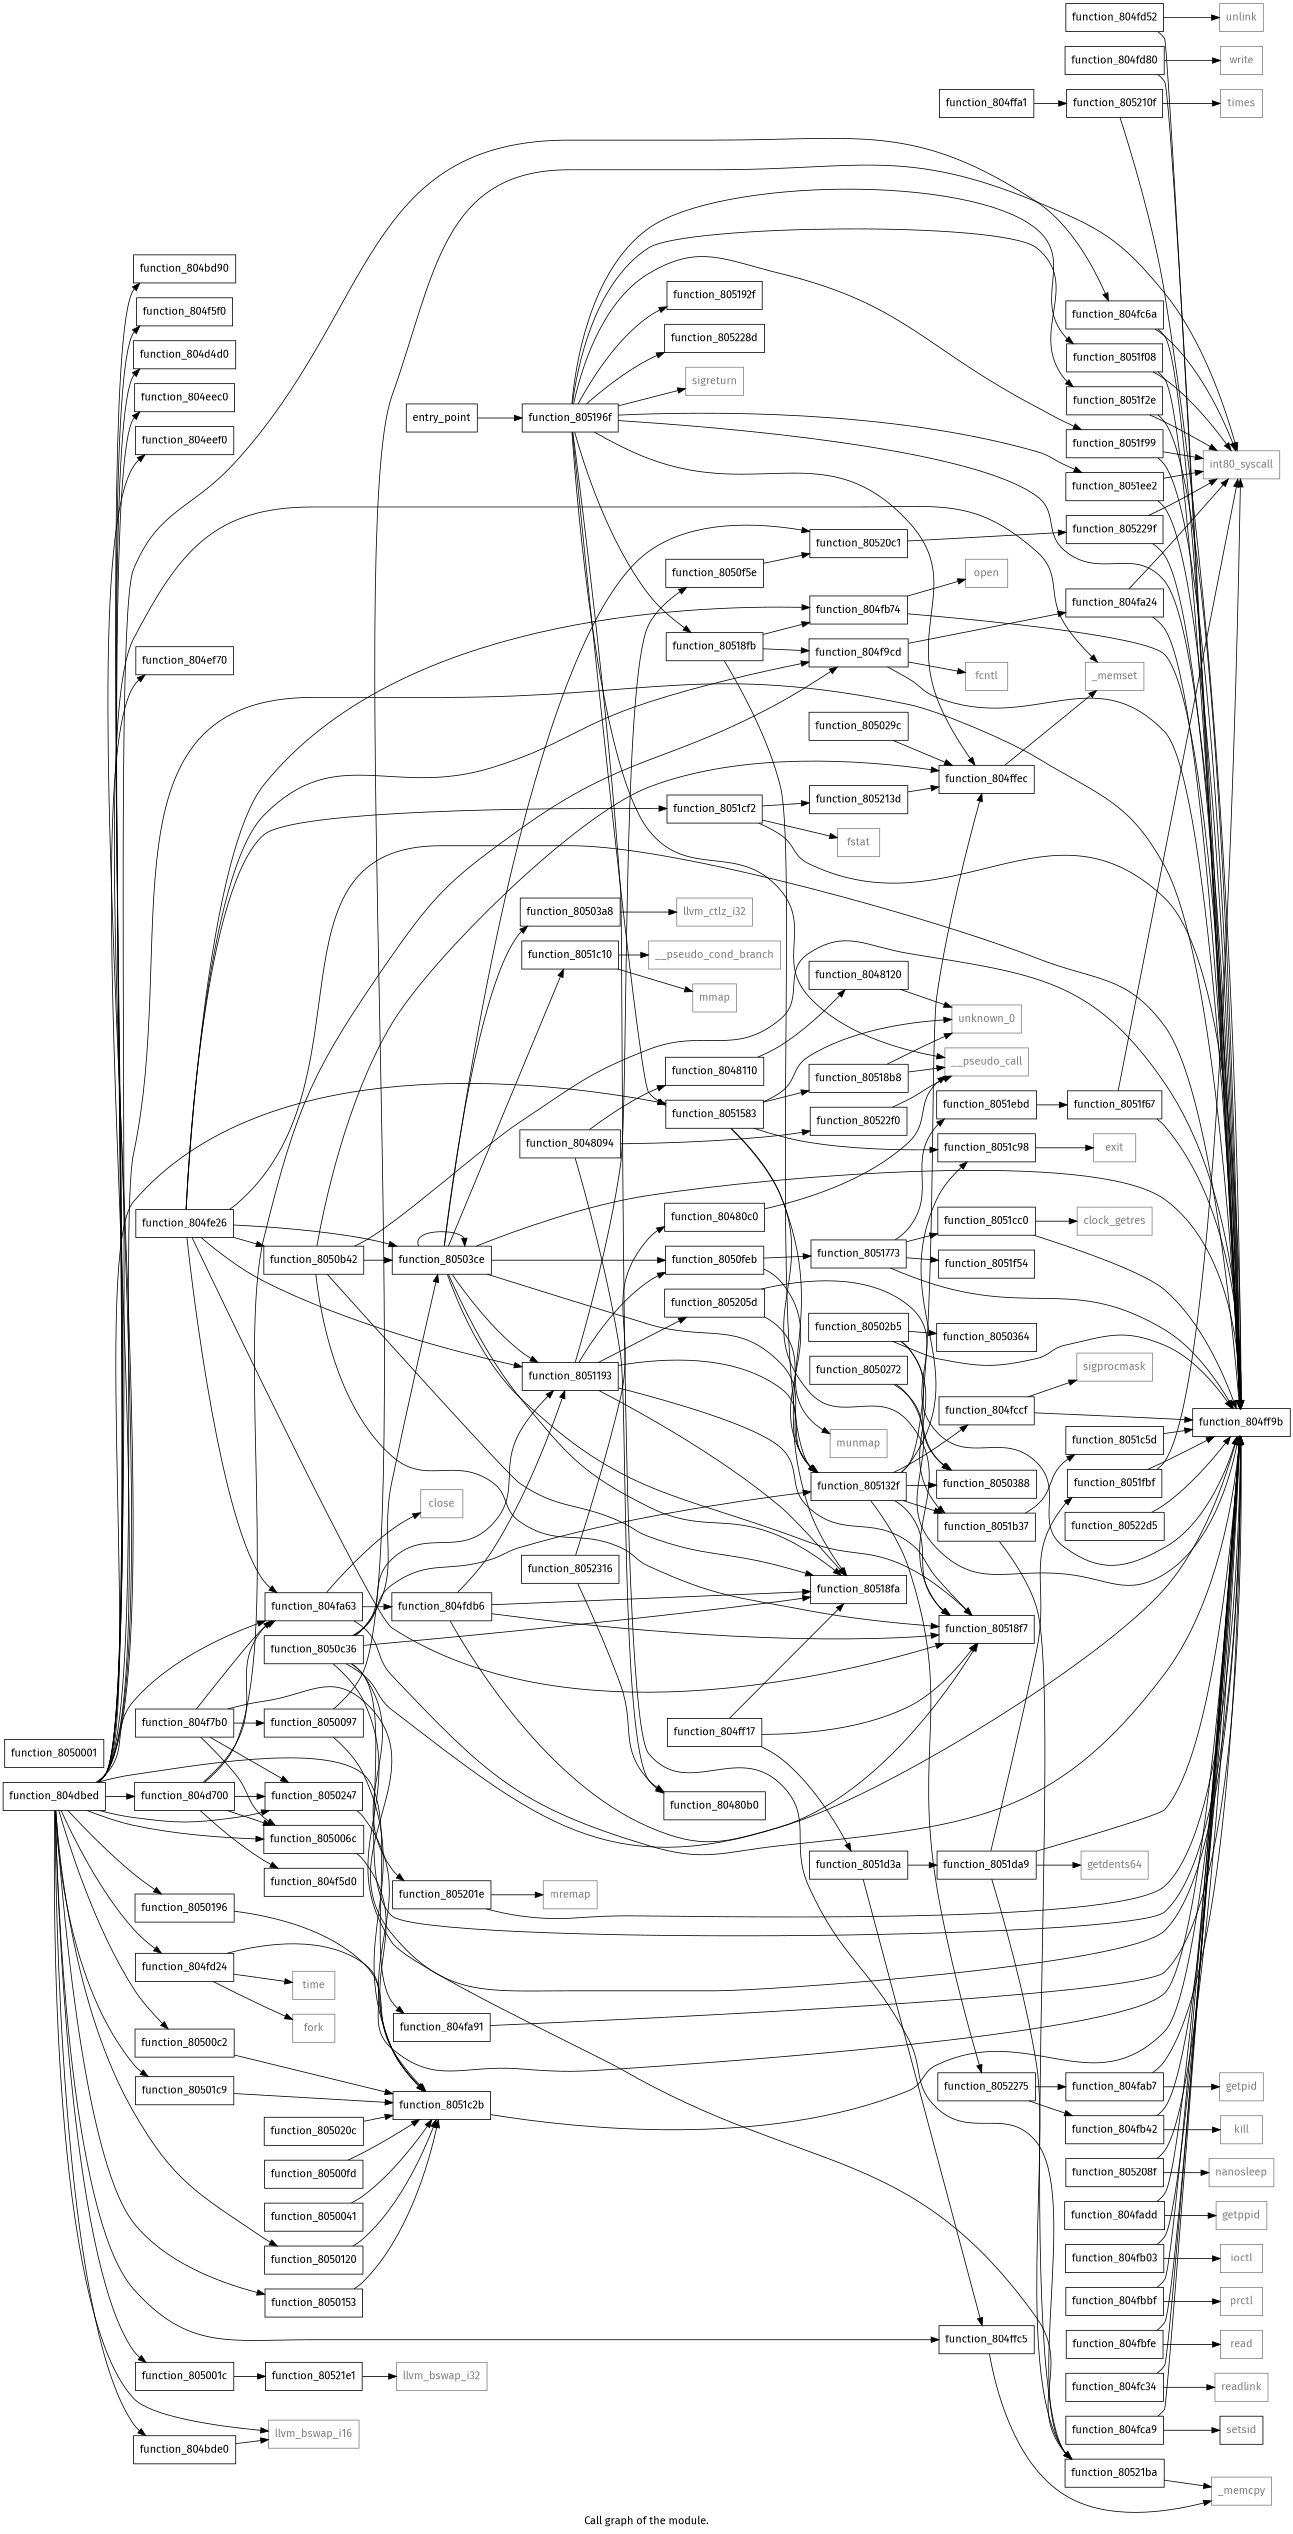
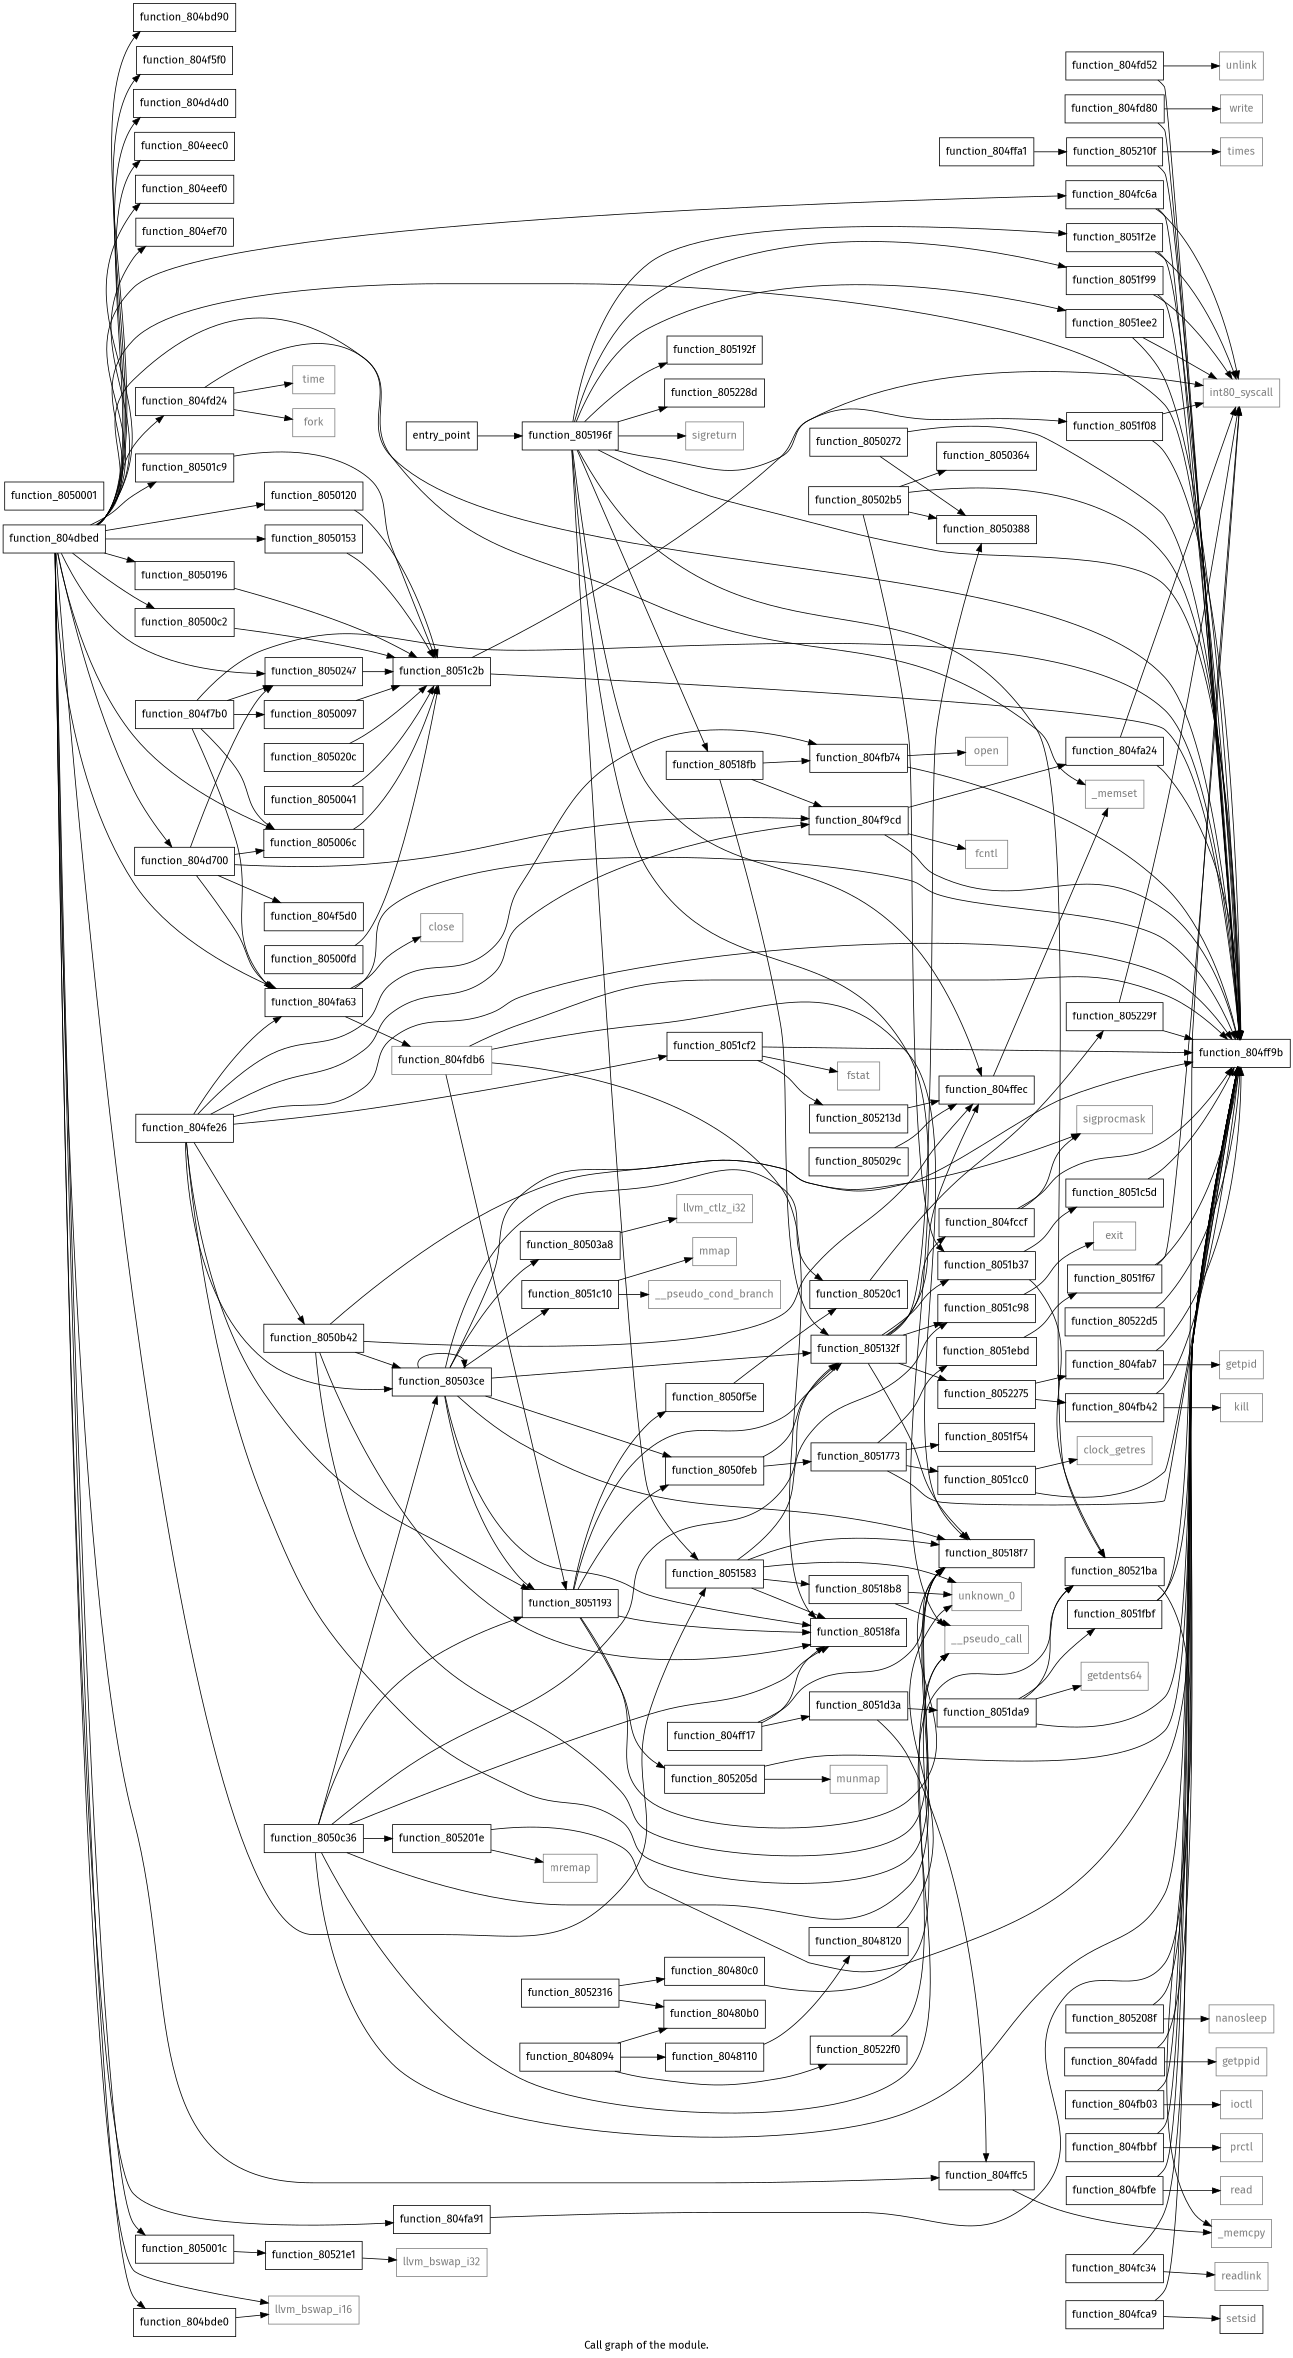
  digraph {
    fontname="Fira Sans"
    label="Call graph of the module."
    rankdir=LR
    node [fontname="Fira Sans" shape=record]
    edge [fontname="Fira Sans"]
    n1 [label="{function_804fd24}"]
    n2 [label="{function_804ff9b}"]
    n3 [color=gray50 fontcolor=gray50 label="{time}"]
    n4 [color=gray50 fontcolor=gray50 label="{fork}"]
    n5 [label="{function_804fccf}"]
    n6 [color=gray50 fontcolor=gray50 label="{sigprocmask}"]
    n7 [label="{function_8050120}"]
    n8 [label="{function_8051c2b}"]
    n9 [color=gray50 fontcolor=gray50 label="{int80_syscall}"]
    n10 [label="{function_8051193}"]
    n11 [label="{function_805132f}"]
    n12 [label="{function_80518f7}"]
    n13 [label="{function_80518fa}"]
    n14 [label="{function_8050f5e}"]
    n15 [label="{function_805205d}"]
    n16 [label="{function_8050feb}"]
    n17 [label="{function_8051b37}"]
    n18 [label="{function_8050388}"]
    n19 [label="{function_804ffec}"]
    n20 [label="{function_8051c98}"]
    n21 [label="{function_8052275}"]
    n22 [label="{function_80520c1}"]
    n23 [color=gray50 fontcolor=gray50 label="{munmap}"]
    n24 [label="{function_8051773}"]
    n25 [label="{function_8050153}"]
    n26 [label="{function_804fd52}"]
    n27 [color=gray50 fontcolor=gray50 label="{unlink}"]
    n28 [label="{function_8051c5d}"]
    n29 [label="{function_80521ba}"]
    n30 [color=gray50 fontcolor=gray50 label="{_memcpy}"]
    n31 [label="{function_804fd80}"]
    n32 [color=gray50 fontcolor=gray50 label="{write}"]
-   n33 [label="{function_804fdb6}"]
+   n33 [label="{function_804fdb6}" color=gray50]
    n34 [label="{function_804fa63}"]
    n35 [color=gray50 fontcolor=gray50 label="{close}"]
    n36 [label="{function_804fe26}"]
    n37 [label="{function_80503ce}"]
    n38 [label="{function_8050b42}"]
    n39 [label="{function_8051cf2}"]
    n40 [label="{function_804f9cd}"]
    n41 [label="{function_804fb74}"]
    n42 [label="{function_80503a8}"]
    n43 [label="{function_8051c10}"]
    n44 [label="{function_805213d}"]
    n45 [color=gray50 fontcolor=gray50 label="{fstat}"]
    n46 [color=gray50 fontcolor=gray50 label="{fcntl}"]
    n47 [label="{function_804fa24}"]
    n48 [color=gray50 fontcolor=gray50 label="{open}"]
    n49 [label="{function_804ff17}"]
    n50 [label="{function_8051d3a}"]
    n51 [label="{function_804ffc5}"]
    n52 [label="{function_8051da9}"]
    n53 [label="{function_8050364}"]
    n54 [label="{function_804ffa1}"]
    n55 [label="{function_805210f}"]
    n56 [color=gray50 fontcolor=gray50 label="{times}"]
    n57 [label="{function_805192f}"]
    n58 [color=gray50 fontcolor=gray50 label="{_memset}"]
    n59 [color=gray50 fontcolor=gray50 label="{exit}"]
    n60 [label="{function_804fab7}"]
    n61 [label="{function_804fb42}"]
    n62 [label="{function_8050196}"]
    n63 [label="{function_80501c9}"]
    n64 [label="{function_8050001}"]
    n65 [label="{function_805001c}"]
    n66 [label="{function_80521e1}"]
    n67 [color=gray50 fontcolor=gray50 label="{llvm_bswap_i32}"]
    n68 [color=gray50 fontcolor=gray50 label="{llvm_ctlz_i32}"]
    n69 [label="{function_8051583}"]
    n70 [label="{function_80518b8}"]
    n71 [color=gray50 fontcolor=gray50 label="{unknown_0}"]
    n72 [color=gray50 fontcolor=gray50 label="{__pseudo_call}"]
    n73 [label="{function_805020c}"]
    n74 [label="{function_8051cc0}"]
    n75 [label="{function_8051ebd}"]
    n76 [label="{function_8051f54}"]
    n77 [color=gray50 fontcolor=gray50 label="{clock_getres}"]
    n78 [label="{function_8051f67}"]
    n79 [label="{function_8050247}"]
    n80 [color=gray50 fontcolor=gray50 label="{mmap}"]
    n81 [color=gray50 fontcolor=gray50 label="{__pseudo_cond_branch}"]
    n82 [label="{function_805229f}"]
    n83 [label="{function_8050041}"]
    n84 [label="{function_8050097}"]
    n85 [label="{function_8050272}"]
    n86 [label="{function_805029c}"]
    n87 [label="{function_805006c}"]
    n88 [label="{function_805196f}"]
    n89 [label="{function_80518fb}"]
    n90 [label="{function_8051ee2}"]
    n91 [label="{function_8051f08}"]
    n92 [label="{function_8051f2e}"]
    n93 [label="{function_8051f99}"]
    n94 [label="{function_805228d}"]
    n95 [color=gray50 fontcolor=gray50 label="{sigreturn}"]
    n96 [label="{function_80500c2}"]
    n97 [label="{function_80502b5}"]
    n98 [label="{function_8050c36}"]
    n99 [label="{function_805201e}"]
    n100 [color=gray50 fontcolor=gray50 label="{mremap}"]
    n101 [label="{function_80500fd}"]
    n102 [label="{function_8051fbf}"]
    n103 [color=gray50 fontcolor=gray50 label="{getdents64}"]
    n104 [label="{function_805208f}"]
    n105 [color=gray50 fontcolor=gray50 label="{nanosleep}"]
    n106 [color=gray50 fontcolor=gray50 label="{getpid}"]
    n107 [color=gray50 fontcolor=gray50 label="{kill}"]
    n108 [label="{function_80522d5}"]
    n109 [label="{function_80522f0}"]
    n110 [label="{function_8052316}"]
    n111 [label="{function_80480b0}"]
    n112 [label="{function_80480c0}"]
    n113 [color=gray50 fontcolor=gray50 label="{llvm_bswap_i16}"]
    n114 [color=gray50 fontcolor=gray50 label="{getppid}"]
    n115 [color=gray50 fontcolor=gray50 label="{ioctl}"]
    n116 [color=gray50 fontcolor=gray50 label="{prctl}"]
    n117 [color=gray50 fontcolor=gray50 label="{read}"]
    n118 [color=gray50 fontcolor=gray50 label="{readlink}"]
    n119 [color=black fontcolor=gray50 label="{setsid}"]
    n120 [label="{function_8048094}"]
    n121 [label="{function_8048110}"]
    n122 [label="{function_8048120}"]
    n123 [label="{entry_point}"]
    n124 [label="{function_804bd90}"]
    n125 [label="{function_804f5f0}"]
    n126 [label="{function_804bde0}"]
    n127 [label="{function_804d4d0}"]
    n128 [label="{function_804d700}"]
    n129 [label="{function_804f5d0}"]
    n130 [label="{function_804dbed}"]
    n131 [label="{function_804eec0}"]
    n132 [label="{function_804eef0}"]
    n133 [label="{function_804ef70}"]
    n134 [label="{function_804fa91}"]
    n135 [label="{function_804fc6a}"]
    n136 [label="{function_804f7b0}"]
    n137 [label="{function_804fadd}"]
    n138 [label="{function_804fb03}"]
    n139 [label="{function_804fbbf}"]
    n140 [label="{function_804fbfe}"]
    n141 [label="{function_804fc34}"]
    n142 [label="{function_804fca9}"]
    n1 -> n2
    n1 -> n3
    n1 -> n4
    n5 -> n2
    n5 -> n6
    n7 -> n8
    n8 -> n2
-   n84 -> n9
+   n8 -> n9
    n10 -> n11
    n10 -> n12
    n10 -> n13
    n10 -> n14
    n10 -> n15
    n10 -> n16
    n11 -> n5
    n11 -> n12
    n11 -> n17
    n11 -> n18
    n11 -> n19
    n11 -> n20
    n11 -> n21
    n14 -> n22
    n15 -> n2
    n15 -> n23
    n16 -> n11
    n16 -> n24
    n17 -> n28
    n17 -> n29
    n19 -> n58
    n20 -> n59
    n21 -> n60
    n21 -> n61
    n22 -> n82
    n24 -> n2
    n24 -> n74
    n24 -> n75
    n24 -> n76
    n25 -> n8
    n26 -> n2
    n26 -> n27
    n28 -> n2
    n29 -> n30
    n31 -> n2
    n31 -> n32
    n33 -> n2
    n33 -> n10
    n33 -> n12
    n33 -> n13
    n34 -> n2
    n34 -> n33
    n34 -> n35
    n36 -> n2
    n36 -> n10
    n36 -> n12
    n36 -> n34
    n36 -> n37
    n36 -> n38
    n36 -> n39
    n36 -> n40
    n36 -> n41
    n37 -> n2
    n37 -> n10
    n37 -> n11
    n37 -> n12
    n37 -> n13
    n37 -> n16
    n37 -> n22
    n37 -> n37
    n37 -> n42
    n37 -> n43
-   n38 -> n2
+   n38 -> n6
    n38 -> n12
    n38 -> n13
    n38 -> n19
    n38 -> n37
    n39 -> n2
    n39 -> n44
    n39 -> n45
    n40 -> n2
    n40 -> n46
    n40 -> n47
    n41 -> n2
    n41 -> n48
    n42 -> n68
    n43 -> n80
    n43 -> n81
    n44 -> n19
    n47 -> n2
    n47 -> n9
    n49 -> n12
    n49 -> n13
    n49 -> n50
    n50 -> n51
    n50 -> n52
    n51 -> n30
    n52 -> n2
    n52 -> n29
    n52 -> n102
    n52 -> n103
    n54 -> n55
    n55 -> n2
    n55 -> n56
    n60 -> n2
    n60 -> n106
    n61 -> n2
    n61 -> n107
    n62 -> n8
    n63 -> n8
    n65 -> n66
    n66 -> n67
    n69 -> n12
    n69 -> n13
    n69 -> n20
    n69 -> n70
    n69 -> n71
    n70 -> n71
    n70 -> n72
    n73 -> n8
    n74 -> n2
    n74 -> n77
    n75 -> n78
    n78 -> n2
    n78 -> n9
    n79 -> n8
    n82 -> n2
    n82 -> n9
    n83 -> n8
    n84 -> n8
    n85 -> n2
    n85 -> n18
    n86 -> n19
    n87 -> n8
    n88 -> n2
    n88 -> n19
    n88 -> n29
    n88 -> n57
    n88 -> n69
    n88 -> n72
    n88 -> n89
    n88 -> n90
    n88 -> n91
    n88 -> n92
    n88 -> n93
    n88 -> n94
    n88 -> n95
    n89 -> n11
    n89 -> n40
    n89 -> n41
    n90 -> n2
    n90 -> n9
    n91 -> n2
    n91 -> n9
    n92 -> n2
    n92 -> n9
    n93 -> n2
    n93 -> n9
    n96 -> n8
    n97 -> n2
    n97 -> n17
    n97 -> n18
    n97 -> n53
    n98 -> n2
    n98 -> n10
    n98 -> n11
    n98 -> n12
    n98 -> n13
    n98 -> n29
    n98 -> n37
    n98 -> n99
    n99 -> n2
    n99 -> n100
    n101 -> n8
    n102 -> n2
    n102 -> n9
    n104 -> n2
    n104 -> n105
    n108 -> n2
    n109 -> n72
    n110 -> n111
    n110 -> n112
    n112 -> n72
    n120 -> n109
    n120 -> n111
    n120 -> n121
    n121 -> n122
    n122 -> n71
    n123 -> n88
    n126 -> n113
    n128 -> n34
    n128 -> n40
    n128 -> n79
    n128 -> n87
    n128 -> n129
    n130 -> n1
    n130 -> n2
    n130 -> n7
    n130 -> n25
    n130 -> n34
    n130 -> n51
    n130 -> n58
    n130 -> n62
    n130 -> n63
    n130 -> n65
    n130 -> n69
    n130 -> n79
    n130 -> n87
    n130 -> n96
    n130 -> n113
    n130 -> n124
    n130 -> n125
    n130 -> n126
    n130 -> n127
    n130 -> n128
    n130 -> n131
    n130 -> n132
    n130 -> n133
    n130 -> n134
    n130 -> n135
    n134 -> n2
    n135 -> n2
    n135 -> n9
    n136 -> n2
    n136 -> n34
    n136 -> n79
    n136 -> n84
    n136 -> n87
    n137 -> n2
    n137 -> n114
    n138 -> n2
    n138 -> n115
    n139 -> n2
    n139 -> n116
    n140 -> n2
    n140 -> n117
    n141 -> n2
    n141 -> n118
    n142 -> n2
    n142 -> n119
  }
